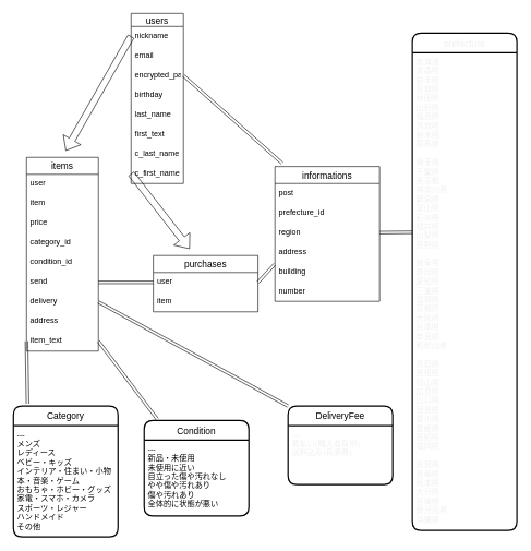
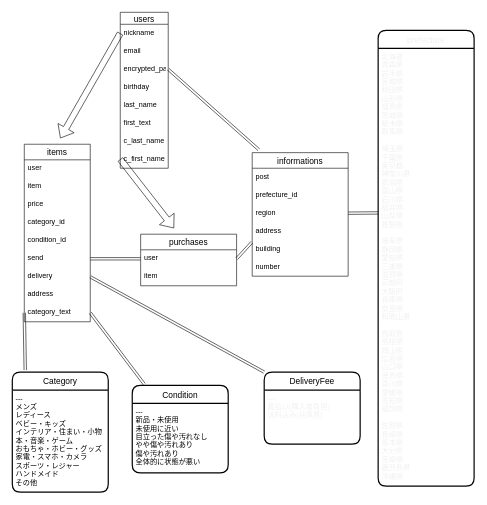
  <mxCell id="0" />
  <mxCell id="1" parent="0" />
  <mxCell id="2" value="users" style="swimlane;fontStyle=0;childLayout=stackLayout;horizontal=1;startSize=20;horizontalStack=0;resizeParent=1;resizeParentMax=0;resizeLast=0;collapsible=1;marginBottom=0;align=center;fontSize=14;" vertex="1" parent="1"><mxGeometry x="200" y="20" width="80" height="260" as="geometry" /></mxCell>
  <mxCell id="3" value="nickname" style="text;strokeColor=none;fillColor=none;spacingLeft=4;spacingRight=4;overflow=hidden;rotatable=0;points=[[0,0.5],[1,0.5]];portConstraint=eastwest;fontSize=12;" vertex="1" parent="2"><mxGeometry y="20" width="80" height="30" as="geometry" /></mxCell>
  <mxCell id="4" value="email" style="text;strokeColor=none;fillColor=none;spacingLeft=4;spacingRight=4;overflow=hidden;rotatable=0;points=[[0,0.5],[1,0.5]];portConstraint=eastwest;fontSize=12;" vertex="1" parent="2"><mxGeometry y="50" width="80" height="30" as="geometry" /></mxCell>
  <mxCell id="5" value="encrypted_password" style="text;strokeColor=none;fillColor=none;spacingLeft=4;spacingRight=4;overflow=hidden;rotatable=0;points=[[0,0.5],[1,0.5]];portConstraint=eastwest;fontSize=12;" vertex="1" parent="2"><mxGeometry y="80" width="80" height="30" as="geometry" /></mxCell>
  <mxCell id="6" value="birthday" style="text;strokeColor=none;fillColor=none;spacingLeft=4;spacingRight=4;overflow=hidden;rotatable=0;points=[[0,0.5],[1,0.5]];portConstraint=eastwest;fontSize=12;" vertex="1" parent="2"><mxGeometry y="110" width="80" height="30" as="geometry" /></mxCell>
  <mxCell id="7" value="last_name" style="text;strokeColor=none;fillColor=none;spacingLeft=4;spacingRight=4;overflow=hidden;rotatable=0;points=[[0,0.5],[1,0.5]];portConstraint=eastwest;fontSize=12;" vertex="1" parent="2"><mxGeometry y="140" width="80" height="30" as="geometry" /></mxCell>
  <mxCell id="8" value="first_text" style="text;strokeColor=none;fillColor=none;spacingLeft=4;spacingRight=4;overflow=hidden;rotatable=0;points=[[0,0.5],[1,0.5]];portConstraint=eastwest;fontSize=12;" vertex="1" parent="2"><mxGeometry y="170" width="80" height="30" as="geometry" /></mxCell>
  <mxCell id="9" value="c_last_name" style="text;strokeColor=none;fillColor=none;spacingLeft=4;spacingRight=4;overflow=hidden;rotatable=0;points=[[0,0.5],[1,0.5]];portConstraint=eastwest;fontSize=12;" vertex="1" parent="2"><mxGeometry y="200" width="80" height="30" as="geometry" /></mxCell>
  <mxCell id="10" value="c_first_name" style="text;strokeColor=none;fillColor=none;spacingLeft=4;spacingRight=4;overflow=hidden;rotatable=0;points=[[0,0.5],[1,0.5]];portConstraint=eastwest;fontSize=12;" vertex="1" parent="2"><mxGeometry y="230" width="80" height="30" as="geometry" /></mxCell>
  <mxCell id="11" value="items" style="swimlane;fontStyle=0;childLayout=stackLayout;horizontal=1;startSize=26;horizontalStack=0;resizeParent=1;resizeParentMax=0;resizeLast=0;collapsible=1;marginBottom=0;align=center;fontSize=14;" vertex="1" parent="1"><mxGeometry x="40" y="240" width="110" height="296" as="geometry" /></mxCell>
  <mxCell id="12" value="user" style="text;strokeColor=none;fillColor=none;spacingLeft=4;spacingRight=4;overflow=hidden;rotatable=0;points=[[0,0.5],[1,0.5]];portConstraint=eastwest;fontSize=12;" vertex="1" parent="11"><mxGeometry y="26" width="110" height="30" as="geometry" /></mxCell>
  <mxCell id="13" value="item" style="text;strokeColor=none;fillColor=none;spacingLeft=4;spacingRight=4;overflow=hidden;rotatable=0;points=[[0,0.5],[1,0.5]];portConstraint=eastwest;fontSize=12;" vertex="1" parent="11"><mxGeometry y="56" width="110" height="30" as="geometry" /></mxCell>
  <mxCell id="14" value="price" style="text;strokeColor=none;fillColor=none;spacingLeft=4;spacingRight=4;overflow=hidden;rotatable=0;points=[[0,0.5],[1,0.5]];portConstraint=eastwest;fontSize=12;" vertex="1" parent="11"><mxGeometry y="86" width="110" height="30" as="geometry" /></mxCell>
  <mxCell id="15" value="category_id" style="text;strokeColor=none;fillColor=none;spacingLeft=4;spacingRight=4;overflow=hidden;rotatable=0;points=[[0,0.5],[1,0.5]];portConstraint=eastwest;fontSize=12;" vertex="1" parent="11"><mxGeometry y="116" width="110" height="30" as="geometry" /></mxCell>
  <mxCell id="16" value="condition_id" style="text;strokeColor=none;fillColor=none;spacingLeft=4;spacingRight=4;overflow=hidden;rotatable=0;points=[[0,0.5],[1,0.5]];portConstraint=eastwest;fontSize=12;" vertex="1" parent="11"><mxGeometry y="146" width="110" height="30" as="geometry" /></mxCell>
  <mxCell id="17" value="send" style="text;strokeColor=none;fillColor=none;spacingLeft=4;spacingRight=4;overflow=hidden;rotatable=0;points=[[0,0.5],[1,0.5]];portConstraint=eastwest;fontSize=12;" vertex="1" parent="11"><mxGeometry y="176" width="110" height="30" as="geometry" /></mxCell>
  <mxCell id="18" value="delivery" style="text;strokeColor=none;fillColor=none;spacingLeft=4;spacingRight=4;overflow=hidden;rotatable=0;points=[[0,0.5],[1,0.5]];portConstraint=eastwest;fontSize=12;" vertex="1" parent="11"><mxGeometry y="206" width="110" height="30" as="geometry" /></mxCell>
  <mxCell id="19" value="address" style="text;strokeColor=none;fillColor=none;spacingLeft=4;spacingRight=4;overflow=hidden;rotatable=0;points=[[0,0.5],[1,0.5]];portConstraint=eastwest;fontSize=12;" vertex="1" parent="11"><mxGeometry y="236" width="110" height="30" as="geometry" /></mxCell>
- <mxCell id="20" value="item_text" style="text;strokeColor=none;fillColor=none;spacingLeft=4;spacingRight=4;overflow=hidden;rotatable=0;points=[[0,0.5],[1,0.5]];portConstraint=eastwest;fontSize=12;" vertex="1" parent="11"><mxGeometry y="266" width="110" height="30" as="geometry" /></mxCell>
+ <mxCell id="20" value="category_text" style="text;strokeColor=none;fillColor=none;spacingLeft=4;spacingRight=4;overflow=hidden;rotatable=0;points=[[0,0.5],[1,0.5]];portConstraint=eastwest;fontSize=12;" vertex="1" parent="11"><mxGeometry y="266" width="110" height="30" as="geometry" /></mxCell>
  <mxCell id="21" value="informations" style="swimlane;fontStyle=0;childLayout=stackLayout;horizontal=1;startSize=26;horizontalStack=0;resizeParent=1;resizeParentMax=0;resizeLast=0;collapsible=1;marginBottom=0;align=center;fontSize=14;" vertex="1" parent="1"><mxGeometry x="420" y="254" width="160" height="206" as="geometry" /></mxCell>
  <mxCell id="22" value="post" style="text;strokeColor=none;fillColor=none;spacingLeft=4;spacingRight=4;overflow=hidden;rotatable=0;points=[[0,0.5],[1,0.5]];portConstraint=eastwest;fontSize=12;" vertex="1" parent="21"><mxGeometry y="26" width="160" height="30" as="geometry" /></mxCell>
  <mxCell id="23" value="prefecture_id" style="text;strokeColor=none;fillColor=none;spacingLeft=4;spacingRight=4;overflow=hidden;rotatable=0;points=[[0,0.5],[1,0.5]];portConstraint=eastwest;fontSize=12;" vertex="1" parent="21"><mxGeometry y="56" width="160" height="30" as="geometry" /></mxCell>
  <mxCell id="24" value="region" style="text;strokeColor=none;fillColor=none;spacingLeft=4;spacingRight=4;overflow=hidden;rotatable=0;points=[[0,0.5],[1,0.5]];portConstraint=eastwest;fontSize=12;" vertex="1" parent="21"><mxGeometry y="86" width="160" height="30" as="geometry" /></mxCell>
  <mxCell id="25" value="address" style="text;strokeColor=none;fillColor=none;spacingLeft=4;spacingRight=4;overflow=hidden;rotatable=0;points=[[0,0.5],[1,0.5]];portConstraint=eastwest;fontSize=12;" vertex="1" parent="21"><mxGeometry y="116" width="160" height="30" as="geometry" /></mxCell>
  <mxCell id="26" value="building" style="text;strokeColor=none;fillColor=none;spacingLeft=4;spacingRight=4;overflow=hidden;rotatable=0;points=[[0,0.5],[1,0.5]];portConstraint=eastwest;fontSize=12;" vertex="1" parent="21"><mxGeometry y="146" width="160" height="30" as="geometry" /></mxCell>
  <mxCell id="27" value="number" style="text;strokeColor=none;fillColor=none;spacingLeft=4;spacingRight=4;overflow=hidden;rotatable=0;points=[[0,0.5],[1,0.5]];portConstraint=eastwest;fontSize=12;" vertex="1" parent="21"><mxGeometry y="176" width="160" height="30" as="geometry" /></mxCell>
  <mxCell id="28" value="purchases" style="swimlane;fontStyle=0;childLayout=stackLayout;horizontal=1;startSize=26;horizontalStack=0;resizeParent=1;resizeParentMax=0;resizeLast=0;collapsible=1;marginBottom=0;align=center;fontSize=14;" vertex="1" parent="1"><mxGeometry x="234" y="390" width="160" height="86" as="geometry" /></mxCell>
  <mxCell id="29" value="user" style="text;strokeColor=none;fillColor=none;spacingLeft=4;spacingRight=4;overflow=hidden;rotatable=0;points=[[0,0.5],[1,0.5]];portConstraint=eastwest;fontSize=12;" vertex="1" parent="28"><mxGeometry y="26" width="160" height="30" as="geometry" /></mxCell>
  <mxCell id="30" value="item" style="text;strokeColor=none;fillColor=none;spacingLeft=4;spacingRight=4;overflow=hidden;rotatable=0;points=[[0,0.5],[1,0.5]];portConstraint=eastwest;fontSize=12;" vertex="1" parent="28"><mxGeometry y="56" width="160" height="30" as="geometry" /></mxCell>
  <mxCell id="31" style="edgeStyle=none;shape=flexArrow;html=1;exitX=0;exitY=0.5;exitDx=0;exitDy=0;endArrow=classicThin;endFill=1;" edge="1" parent="1" source="3"><mxGeometry relative="1" as="geometry"><mxPoint x="100" y="230" as="targetPoint" /></mxGeometry></mxCell>
  <mxCell id="32" style="edgeStyle=none;shape=link;html=1;exitX=1;exitY=0.5;exitDx=0;exitDy=0;entryX=0;entryY=0.5;entryDx=0;entryDy=0;endArrow=classicThin;endFill=1;" edge="1" parent="1" source="17" target="29"><mxGeometry relative="1" as="geometry" /></mxCell>
  <mxCell id="33" style="edgeStyle=none;shape=link;html=1;exitX=1;exitY=0.5;exitDx=0;exitDy=0;entryX=0.069;entryY=-0.024;entryDx=0;entryDy=0;entryPerimeter=0;endArrow=classicThin;endFill=1;" edge="1" parent="1" source="5" target="21"><mxGeometry relative="1" as="geometry" /></mxCell>
  <mxCell id="34" style="edgeStyle=none;shape=link;html=1;exitX=1;exitY=0.5;exitDx=0;exitDy=0;entryX=-0.003;entryY=0.11;entryDx=0;entryDy=0;entryPerimeter=0;endArrow=classicThin;endFill=1;" edge="1" parent="1" source="29" target="26"><mxGeometry relative="1" as="geometry" /></mxCell>
  <mxCell id="35" style="edgeStyle=none;shape=flexArrow;html=1;exitX=0;exitY=0.5;exitDx=0;exitDy=0;endArrow=classicThin;endFill=1;" edge="1" parent="1" source="10"><mxGeometry relative="1" as="geometry"><mxPoint x="289.571" y="380" as="targetPoint" /></mxGeometry></mxCell>
  <mxCell id="36" value="Category" style="swimlane;childLayout=stackLayout;horizontal=1;startSize=30;horizontalStack=0;rounded=1;fontSize=14;fontStyle=0;strokeWidth=2;resizeParent=0;resizeLast=1;shadow=0;dashed=0;align=center;" vertex="1" parent="1"><mxGeometry x="20" y="620" width="160" height="200" as="geometry" /></mxCell>
  <mxCell id="37" value="---&#10;メンズ&#10;レディース&#10;ベビー・キッズ&#10;インテリア・住まい・小物&#10;本・音楽・ゲーム&#10;おもちゃ・ホビー・グッズ&#10;家電・スマホ・カメラ&#10;スポーツ・レジャー&#10;ハンドメイド&#10;その他" style="align=left;strokeColor=none;fillColor=none;spacingLeft=4;fontSize=12;verticalAlign=top;resizable=0;rotatable=0;part=1;" vertex="1" parent="36"><mxGeometry y="30" width="160" height="170" as="geometry" /></mxCell>
  <mxCell id="38" value="Condition" style="swimlane;childLayout=stackLayout;horizontal=1;startSize=30;horizontalStack=0;rounded=1;fontSize=14;fontStyle=0;strokeWidth=2;resizeParent=0;resizeLast=1;shadow=0;dashed=0;align=center;" vertex="1" parent="1"><mxGeometry x="220" y="642" width="160" height="146" as="geometry" /></mxCell>
  <mxCell id="39" value="---&#10;新品・未使用&#10;未使用に近い&#10;目立った傷や汚れなし&#10;やや傷や汚れあり&#10;傷や汚れあり&#10;全体的に状態が悪い&#10;&#10;" style="align=left;strokeColor=none;fillColor=none;spacingLeft=4;fontSize=12;verticalAlign=top;resizable=0;rotatable=0;part=1;" vertex="1" parent="38"><mxGeometry y="30" width="160" height="116" as="geometry" /></mxCell>
  <mxCell id="40" value="DeliveryFee" style="swimlane;childLayout=stackLayout;horizontal=1;startSize=30;horizontalStack=0;rounded=1;fontSize=14;fontStyle=0;strokeWidth=2;resizeParent=0;resizeLast=1;shadow=0;dashed=0;align=center;" vertex="1" parent="1"><mxGeometry x="440" y="620" width="160" height="120" as="geometry" /></mxCell>
  <mxCell id="41" value="---&#10;着払い(購入者負担)&#10;送料込み(兵庫県)" style="align=left;strokeColor=none;fillColor=none;spacingLeft=4;fontSize=12;verticalAlign=top;resizable=0;rotatable=0;part=1;fontColor=#F0F0F0;" vertex="1" parent="40"><mxGeometry y="30" width="160" height="90" as="geometry" /></mxCell>
  <mxCell id="42" style="edgeStyle=none;shape=link;html=1;exitX=0;exitY=0.5;exitDx=0;exitDy=0;entryX=0.135;entryY=-0.017;entryDx=0;entryDy=0;entryPerimeter=0;fontColor=#F0F0F0;endArrow=classicThin;endFill=1;" edge="1" parent="1" source="20" target="36"><mxGeometry relative="1" as="geometry" /></mxCell>
  <mxCell id="43" style="edgeStyle=none;shape=link;html=1;exitX=1;exitY=0.5;exitDx=0;exitDy=0;fontColor=#F0F0F0;endArrow=classicThin;endFill=1;" edge="1" parent="1" source="20"><mxGeometry relative="1" as="geometry"><mxPoint x="240" y="640" as="targetPoint" /></mxGeometry></mxCell>
  <mxCell id="44" style="edgeStyle=none;shape=link;html=1;exitX=1;exitY=0.5;exitDx=0;exitDy=0;entryX=0;entryY=0;entryDx=0;entryDy=0;fontColor=#F0F0F0;endArrow=classicThin;endFill=1;" edge="1" parent="1" source="18" target="40"><mxGeometry relative="1" as="geometry" /></mxCell>
  <mxCell id="45" value="prefecture" style="swimlane;childLayout=stackLayout;horizontal=1;startSize=30;horizontalStack=0;rounded=1;fontSize=14;fontStyle=0;strokeWidth=2;resizeParent=0;resizeLast=1;shadow=0;dashed=0;align=center;fontColor=#F0F0F0;" vertex="1" parent="1"><mxGeometry x="630" y="50" width="160" height="760" as="geometry" /></mxCell>
  <mxCell id="46" value="北海道　&#10;青森県&#10;岩手県&#10;宮城県&#10;秋田県&#10;山形県&#10;福島県&#10;茨城県&#10;栃木県&#10;群馬県&#10;&#10;埼玉県&#10;千葉県&#10;東京都&#10;神奈川県&#10;新潟県&#10;富山県&#10;石川県&#10;福井県&#10;山梨県&#10;長野県&#10;&#10;岐阜県&#10;静岡県&#10;愛知県&#10;三重県&#10;滋賀県&#10;京都府&#10;大阪府&#10;兵庫県&#10;奈良県&#10;和歌山県&#10;&#10;鳥取県&#10;島根県&#10;岡山県&#10;広島県&#10;山口県&#10;徳島県&#10;香川県&#10;愛媛県&#10;高知県&#10;福岡県&#10;&#10;佐賀県&#10;長崎県&#10;熊本県&#10;大分県&#10;宮崎県&#10;鹿児島県&#10;沖縄県" style="align=left;strokeColor=none;fillColor=none;spacingLeft=4;fontSize=12;verticalAlign=top;resizable=0;rotatable=0;part=1;fontColor=#F0F0F0;" vertex="1" parent="45"><mxGeometry y="30" width="160" height="730" as="geometry" /></mxCell>
  <mxCell id="47" style="edgeStyle=none;shape=link;html=1;exitX=1;exitY=0.5;exitDx=0;exitDy=0;entryX=0;entryY=0.376;entryDx=0;entryDy=0;entryPerimeter=0;fontColor=#F0F0F0;endArrow=classicThin;endFill=1;" edge="1" parent="1" source="24" target="46"><mxGeometry relative="1" as="geometry" /></mxCell>
